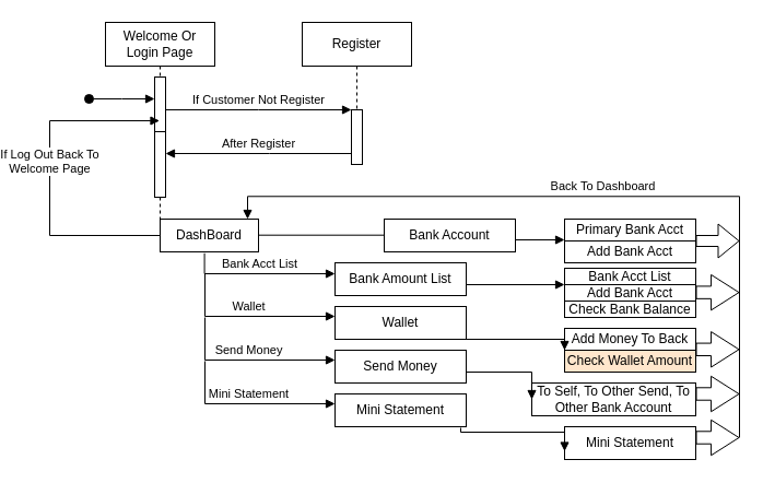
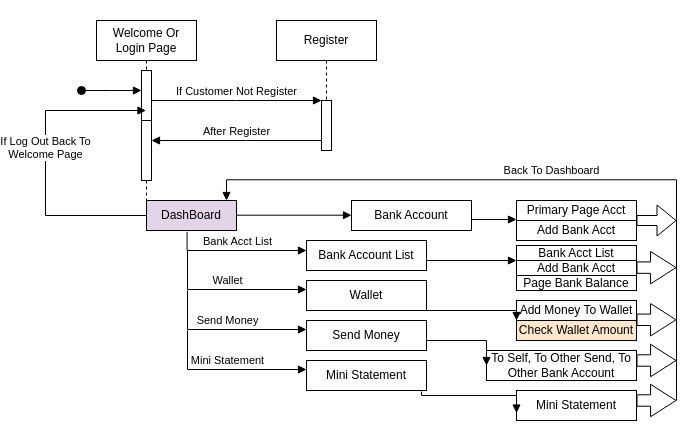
  <mxCell id="0" />
  <mxCell id="1" parent="0" />
  <mxCell id="2" value="Welcome Or Login Page" style="shape=umlLifeline;perimeter=lifelinePerimeter;whiteSpace=wrap;html=1;container=0;dropTarget=0;collapsible=0;recursiveResize=0;outlineConnect=0;portConstraint=eastwest;newEdgeStyle={&quot;edgeStyle&quot;:&quot;elbowEdgeStyle&quot;,&quot;elbow&quot;:&quot;vertical&quot;,&quot;curved&quot;:0,&quot;rounded&quot;:0};" parent="1" vertex="1"><mxGeometry x="71" y="20" width="100" height="180" as="geometry" /></mxCell>
  <mxCell id="3" value="" style="html=1;points=[];perimeter=orthogonalPerimeter;outlineConnect=0;targetShapes=umlLifeline;portConstraint=eastwest;newEdgeStyle={&quot;edgeStyle&quot;:&quot;elbowEdgeStyle&quot;,&quot;elbow&quot;:&quot;vertical&quot;,&quot;curved&quot;:0,&quot;rounded&quot;:0};" parent="2" vertex="1"><mxGeometry x="45" y="50" width="10" height="80" as="geometry" /></mxCell>
  <mxCell id="4" value="" style="html=1;verticalAlign=bottom;startArrow=oval;endArrow=block;startSize=8;edgeStyle=elbowEdgeStyle;elbow=vertical;curved=0;rounded=0;" parent="2" target="3" edge="1"><mxGeometry relative="1" as="geometry"><mxPoint x="-15" y="70" as="sourcePoint" /></mxGeometry></mxCell>
  <mxCell id="5" value="" style="html=1;points=[];perimeter=orthogonalPerimeter;outlineConnect=0;targetShapes=umlLifeline;portConstraint=eastwest;newEdgeStyle={&quot;edgeStyle&quot;:&quot;elbowEdgeStyle&quot;,&quot;elbow&quot;:&quot;vertical&quot;,&quot;curved&quot;:0,&quot;rounded&quot;:0};" parent="2" vertex="1"><mxGeometry x="45" y="100" width="10" height="60" as="geometry" /></mxCell>
  <mxCell id="6" value="Register" style="shape=umlLifeline;perimeter=lifelinePerimeter;whiteSpace=wrap;html=1;container=0;dropTarget=0;collapsible=0;recursiveResize=0;outlineConnect=0;portConstraint=eastwest;newEdgeStyle={&quot;edgeStyle&quot;:&quot;elbowEdgeStyle&quot;,&quot;elbow&quot;:&quot;vertical&quot;,&quot;curved&quot;:0,&quot;rounded&quot;:0};" parent="1" vertex="1"><mxGeometry x="251" y="20" width="100" height="130" as="geometry" /></mxCell>
  <mxCell id="7" value="" style="html=1;points=[];perimeter=orthogonalPerimeter;outlineConnect=0;targetShapes=umlLifeline;portConstraint=eastwest;newEdgeStyle={&quot;edgeStyle&quot;:&quot;elbowEdgeStyle&quot;,&quot;elbow&quot;:&quot;vertical&quot;,&quot;curved&quot;:0,&quot;rounded&quot;:0};" parent="6" vertex="1"><mxGeometry x="45" y="80" width="10" height="50" as="geometry" /></mxCell>
  <mxCell id="8" value="If Customer Not Register" style="html=1;verticalAlign=bottom;endArrow=block;edgeStyle=elbowEdgeStyle;elbow=vertical;curved=0;rounded=0;" parent="1" source="3" target="7" edge="1"><mxGeometry relative="1" as="geometry"><mxPoint x="226" y="110" as="sourcePoint" /><Array as="points"><mxPoint x="211" y="100" /></Array></mxGeometry></mxCell>
  <mxCell id="9" value="After Register" style="html=1;verticalAlign=bottom;endArrow=block;edgeStyle=elbowEdgeStyle;elbow=vertical;curved=0;rounded=0;" parent="1" source="7" target="5" edge="1"><mxGeometry relative="1" as="geometry"><mxPoint x="206" y="140" as="sourcePoint" /><Array as="points"><mxPoint x="221" y="140" /></Array></mxGeometry></mxCell>
- <mxCell id="10" value="DashBoard" style="rounded=0;whiteSpace=wrap;html=1;" parent="1" vertex="1"><mxGeometry x="121" y="200" width="90" height="30" as="geometry" /></mxCell>
- <mxCell id="11" value="" style="html=1;verticalAlign=bottom;endArrow=none;edgeStyle=elbowEdgeStyle;elbow=vertical;curved=0;rounded=0;exitX=1;exitY=0.25;exitDx=0;exitDy=0;" parent="1" source="10" target="12" edge="1"><mxGeometry relative="1" as="geometry"><mxPoint x="381" y="214.7" as="sourcePoint" /><Array as="points"><mxPoint x="306" y="214.7" /></Array><mxPoint x="291" y="215" as="targetPoint" /></mxGeometry></mxCell>
+ <mxCell id="10" value="DashBoard" style="rounded=0;whiteSpace=wrap;html=1;fillColor=#e1d5e7;" parent="1" vertex="1"><mxGeometry x="121" y="200" width="90" height="30" as="geometry" /></mxCell>
+ <mxCell id="11" value="" style="html=1;verticalAlign=bottom;endArrow=block;edgeStyle=elbowEdgeStyle;elbow=vertical;curved=0;rounded=0;exitX=1;exitY=0.25;exitDx=0;exitDy=0;" parent="1" source="10" target="12" edge="1"><mxGeometry relative="1" as="geometry"><mxPoint x="381" y="214.7" as="sourcePoint" /><Array as="points"><mxPoint x="306" y="214.7" /></Array><mxPoint x="291" y="215" as="targetPoint" /></mxGeometry></mxCell>
  <mxCell id="12" value="Bank Account" style="rounded=0;whiteSpace=wrap;html=1;" parent="1" vertex="1"><mxGeometry x="326" y="200" width="120" height="30" as="geometry" /></mxCell>
- <mxCell id="13" value="Bank Amount List" style="rounded=0;whiteSpace=wrap;html=1;" parent="1" vertex="1"><mxGeometry x="281" y="240" width="120" height="30" as="geometry" /></mxCell>
+ <mxCell id="13" value="Bank Account List" style="rounded=0;whiteSpace=wrap;html=1;" parent="1" vertex="1"><mxGeometry x="281" y="240" width="120" height="30" as="geometry" /></mxCell>
  <mxCell id="14" value="Wallet" style="rounded=0;whiteSpace=wrap;html=1;" parent="1" vertex="1"><mxGeometry x="281" y="280" width="120" height="30" as="geometry" /></mxCell>
  <mxCell id="15" value="Send Money" style="rounded=0;whiteSpace=wrap;html=1;" parent="1" vertex="1"><mxGeometry x="281" y="320" width="120" height="30" as="geometry" /></mxCell>
  <mxCell id="16" value="Mini Statement" style="rounded=0;whiteSpace=wrap;html=1;" parent="1" vertex="1"><mxGeometry x="281" y="360" width="120" height="30" as="geometry" /></mxCell>
  <mxCell id="17" value="Bank Acct List" style="html=1;verticalAlign=bottom;endArrow=block;edgeStyle=elbowEdgeStyle;elbow=vertical;curved=0;rounded=0;exitX=0.451;exitY=1.042;exitDx=0;exitDy=0;exitPerimeter=0;" parent="1" source="10" target="13" edge="1"><mxGeometry relative="1" as="geometry"><mxPoint x="51" y="260" as="sourcePoint" /><Array as="points"><mxPoint x="171" y="250" /></Array><mxPoint x="241" y="280" as="targetPoint" /></mxGeometry></mxCell>
  <mxCell id="18" value="Wallet" style="html=1;verticalAlign=bottom;endArrow=block;edgeStyle=elbowEdgeStyle;elbow=vertical;curved=0;rounded=0;" parent="1" edge="1"><mxGeometry relative="1" as="geometry"><mxPoint x="162" y="250" as="sourcePoint" /><Array as="points"><mxPoint x="171" y="289" /></Array><mxPoint x="281" y="289" as="targetPoint" /></mxGeometry></mxCell>
  <mxCell id="19" value="Send Money" style="html=1;verticalAlign=bottom;endArrow=block;edgeStyle=elbowEdgeStyle;elbow=vertical;curved=0;rounded=0;" parent="1" edge="1"><mxGeometry relative="1" as="geometry"><mxPoint x="162" y="290" as="sourcePoint" /><Array as="points"><mxPoint x="171" y="329" /></Array><mxPoint x="281" y="329" as="targetPoint" /></mxGeometry></mxCell>
  <mxCell id="20" value="Mini Statement" style="html=1;verticalAlign=bottom;endArrow=block;edgeStyle=elbowEdgeStyle;elbow=vertical;curved=0;rounded=0;" parent="1" edge="1"><mxGeometry relative="1" as="geometry"><mxPoint x="162" y="330" as="sourcePoint" /><Array as="points"><mxPoint x="171" y="369" /></Array><mxPoint x="281" y="369" as="targetPoint" /></mxGeometry></mxCell>
  <mxCell id="21" value="" style="html=1;verticalAlign=bottom;endArrow=block;edgeStyle=elbowEdgeStyle;elbow=vertical;curved=0;rounded=0;exitX=1;exitY=0.5;exitDx=0;exitDy=0;" parent="1" source="12" edge="1"><mxGeometry relative="1" as="geometry"><mxPoint x="421" y="180" as="sourcePoint" /><Array as="points"><mxPoint x="430" y="219" /></Array><mxPoint x="491" y="219" as="targetPoint" /></mxGeometry></mxCell>
- <mxCell id="22" value="Primary Bank Acct" style="rounded=0;whiteSpace=wrap;html=1;" parent="1" vertex="1"><mxGeometry x="491" y="200" width="120" height="20" as="geometry" /></mxCell>
+ <mxCell id="22" value="Primary Page Acct" style="rounded=0;whiteSpace=wrap;html=1;" parent="1" vertex="1"><mxGeometry x="491" y="200" width="120" height="20" as="geometry" /></mxCell>
  <mxCell id="23" value="Add Bank Acct" style="rounded=0;whiteSpace=wrap;html=1;" parent="1" vertex="1"><mxGeometry x="491" y="220" width="120" height="20" as="geometry" /></mxCell>
  <mxCell id="24" value="Back To Dashboard" style="html=1;verticalAlign=bottom;endArrow=block;edgeStyle=elbowEdgeStyle;elbow=vertical;curved=0;rounded=0;entryX=0.919;entryY=0.024;entryDx=0;entryDy=0;entryPerimeter=0;" parent="1" edge="1"><mxGeometry relative="1" as="geometry"><mxPoint x="651" y="400" as="sourcePoint" /><Array as="points"><mxPoint x="368.29" y="179.28" /></Array><mxPoint x="201" y="200" as="targetPoint" /></mxGeometry></mxCell>
  <mxCell id="25" value="Bank Acct List" style="rounded=0;whiteSpace=wrap;html=1;" parent="1" vertex="1"><mxGeometry x="491" y="245" width="120" height="15" as="geometry" /></mxCell>
  <mxCell id="26" value="Add Bank Acct" style="rounded=0;whiteSpace=wrap;html=1;" parent="1" vertex="1"><mxGeometry x="491" y="260" width="120" height="15" as="geometry" /></mxCell>
  <mxCell id="27" value="" style="endArrow=classic;html=1;rounded=0;shape=flexArrow;exitX=1;exitY=0;exitDx=0;exitDy=0;" parent="1" source="23" edge="1"><mxGeometry width="50" height="50" relative="1" as="geometry"><mxPoint x="621" y="220" as="sourcePoint" /><mxPoint x="651" y="220" as="targetPoint" /></mxGeometry></mxCell>
- <mxCell id="28" value="Check Bank Balance" style="rounded=0;whiteSpace=wrap;html=1;" parent="1" vertex="1"><mxGeometry x="491" y="275" width="120" height="15" as="geometry" /></mxCell>
+ <mxCell id="28" value="Page Bank Balance" style="rounded=0;whiteSpace=wrap;html=1;" parent="1" vertex="1"><mxGeometry x="491" y="275" width="120" height="15" as="geometry" /></mxCell>
  <mxCell id="29" value="" style="html=1;verticalAlign=bottom;endArrow=block;edgeStyle=elbowEdgeStyle;elbow=vertical;curved=0;rounded=0;exitX=1;exitY=0.5;exitDx=0;exitDy=0;" parent="1" edge="1"><mxGeometry relative="1" as="geometry"><mxPoint x="401" y="256" as="sourcePoint" /><Array as="points"><mxPoint x="430" y="260" /></Array><mxPoint x="491" y="260" as="targetPoint" /></mxGeometry></mxCell>
  <mxCell id="30" value="" style="endArrow=classic;html=1;rounded=0;shape=flexArrow;exitX=1;exitY=0;exitDx=0;exitDy=0;width=11.429;endSize=8.143;" parent="1" edge="1"><mxGeometry width="50" height="50" relative="1" as="geometry"><mxPoint x="611" y="267.14" as="sourcePoint" /><mxPoint x="651" y="267.14" as="targetPoint" /></mxGeometry></mxCell>
- <mxCell id="31" value="Add Money To Back" style="rounded=0;whiteSpace=wrap;html=1;" parent="1" vertex="1"><mxGeometry x="491" y="300" width="120" height="20" as="geometry" /></mxCell>
+ <mxCell id="31" value="Add Money To Wallet" style="rounded=0;whiteSpace=wrap;html=1;" parent="1" vertex="1"><mxGeometry x="491" y="300" width="120" height="20" as="geometry" /></mxCell>
  <mxCell id="32" value="Check Wallet Amount" style="rounded=0;whiteSpace=wrap;html=1;fillColor=#ffe6cc;" parent="1" vertex="1"><mxGeometry x="491" y="320" width="120" height="20" as="geometry" /></mxCell>
  <mxCell id="33" value="" style="html=1;verticalAlign=bottom;endArrow=block;edgeStyle=elbowEdgeStyle;elbow=vertical;curved=0;rounded=0;exitX=1;exitY=0.5;exitDx=0;exitDy=0;entryX=0;entryY=0;entryDx=0;entryDy=0;" parent="1" target="32" edge="1"><mxGeometry relative="1" as="geometry"><mxPoint x="401" y="293" as="sourcePoint" /><Array as="points"><mxPoint x="451" y="310" /></Array><mxPoint x="451" y="340" as="targetPoint" /></mxGeometry></mxCell>
  <mxCell id="34" value="" style="endArrow=classic;html=1;rounded=0;shape=flexArrow;exitX=1;exitY=0;exitDx=0;exitDy=0;width=11.429;endSize=8.143;" parent="1" edge="1"><mxGeometry width="50" height="50" relative="1" as="geometry"><mxPoint x="611" y="319.29" as="sourcePoint" /><mxPoint x="651" y="319.29" as="targetPoint" /></mxGeometry></mxCell>
  <mxCell id="35" value="To Self, To Other Send, To Other Bank Account" style="rounded=0;whiteSpace=wrap;html=1;" parent="1" vertex="1"><mxGeometry x="461" y="350" width="150" height="30" as="geometry" /></mxCell>
  <mxCell id="36" value="" style="html=1;verticalAlign=bottom;endArrow=block;edgeStyle=elbowEdgeStyle;elbow=vertical;curved=0;rounded=0;exitX=1;exitY=0.5;exitDx=0;exitDy=0;entryX=0;entryY=0.5;entryDx=0;entryDy=0;" parent="1" target="35" edge="1"><mxGeometry relative="1" as="geometry"><mxPoint x="401" y="336" as="sourcePoint" /><Array as="points"><mxPoint x="430" y="340" /></Array><mxPoint x="491" y="340" as="targetPoint" /></mxGeometry></mxCell>
  <mxCell id="37" value="" style="endArrow=classic;html=1;rounded=0;shape=flexArrow;exitX=1;exitY=0;exitDx=0;exitDy=0;width=11.429;endSize=8.143;" parent="1" edge="1"><mxGeometry width="50" height="50" relative="1" as="geometry"><mxPoint x="611" y="400" as="sourcePoint" /><mxPoint x="651" y="400" as="targetPoint" /></mxGeometry></mxCell>
  <mxCell id="38" value="" style="endArrow=classic;html=1;rounded=0;shape=flexArrow;exitX=1;exitY=0;exitDx=0;exitDy=0;width=11.429;endSize=8.143;" parent="1" edge="1"><mxGeometry width="50" height="50" relative="1" as="geometry"><mxPoint x="611" y="360" as="sourcePoint" /><mxPoint x="651" y="360" as="targetPoint" /></mxGeometry></mxCell>
  <mxCell id="39" value="Mini Statement" style="rounded=0;whiteSpace=wrap;html=1;" parent="1" vertex="1"><mxGeometry x="491" y="390" width="120" height="30" as="geometry" /></mxCell>
  <mxCell id="40" value="" style="html=1;verticalAlign=bottom;endArrow=block;edgeStyle=elbowEdgeStyle;elbow=vertical;curved=0;rounded=0;exitX=1;exitY=0.5;exitDx=0;exitDy=0;entryX=0;entryY=0.75;entryDx=0;entryDy=0;" parent="1" target="39" edge="1"><mxGeometry relative="1" as="geometry"><mxPoint x="396" y="391" as="sourcePoint" /><Array as="points"><mxPoint x="425" y="395" /></Array><mxPoint x="456" y="420" as="targetPoint" /></mxGeometry></mxCell>
  <mxCell id="41" value="If Log Out Back To&lt;br&gt;Welcome Page" style="html=1;verticalAlign=bottom;endArrow=block;edgeStyle=elbowEdgeStyle;elbow=vertical;curved=0;rounded=0;exitX=0;exitY=0.5;exitDx=0;exitDy=0;" parent="1" source="10" target="2" edge="1"><mxGeometry relative="1" as="geometry"><mxPoint x="11" y="230" as="sourcePoint" /><Array as="points"><mxPoint x="20" y="249" /></Array><mxPoint x="71" y="215" as="targetPoint" /></mxGeometry></mxCell>
